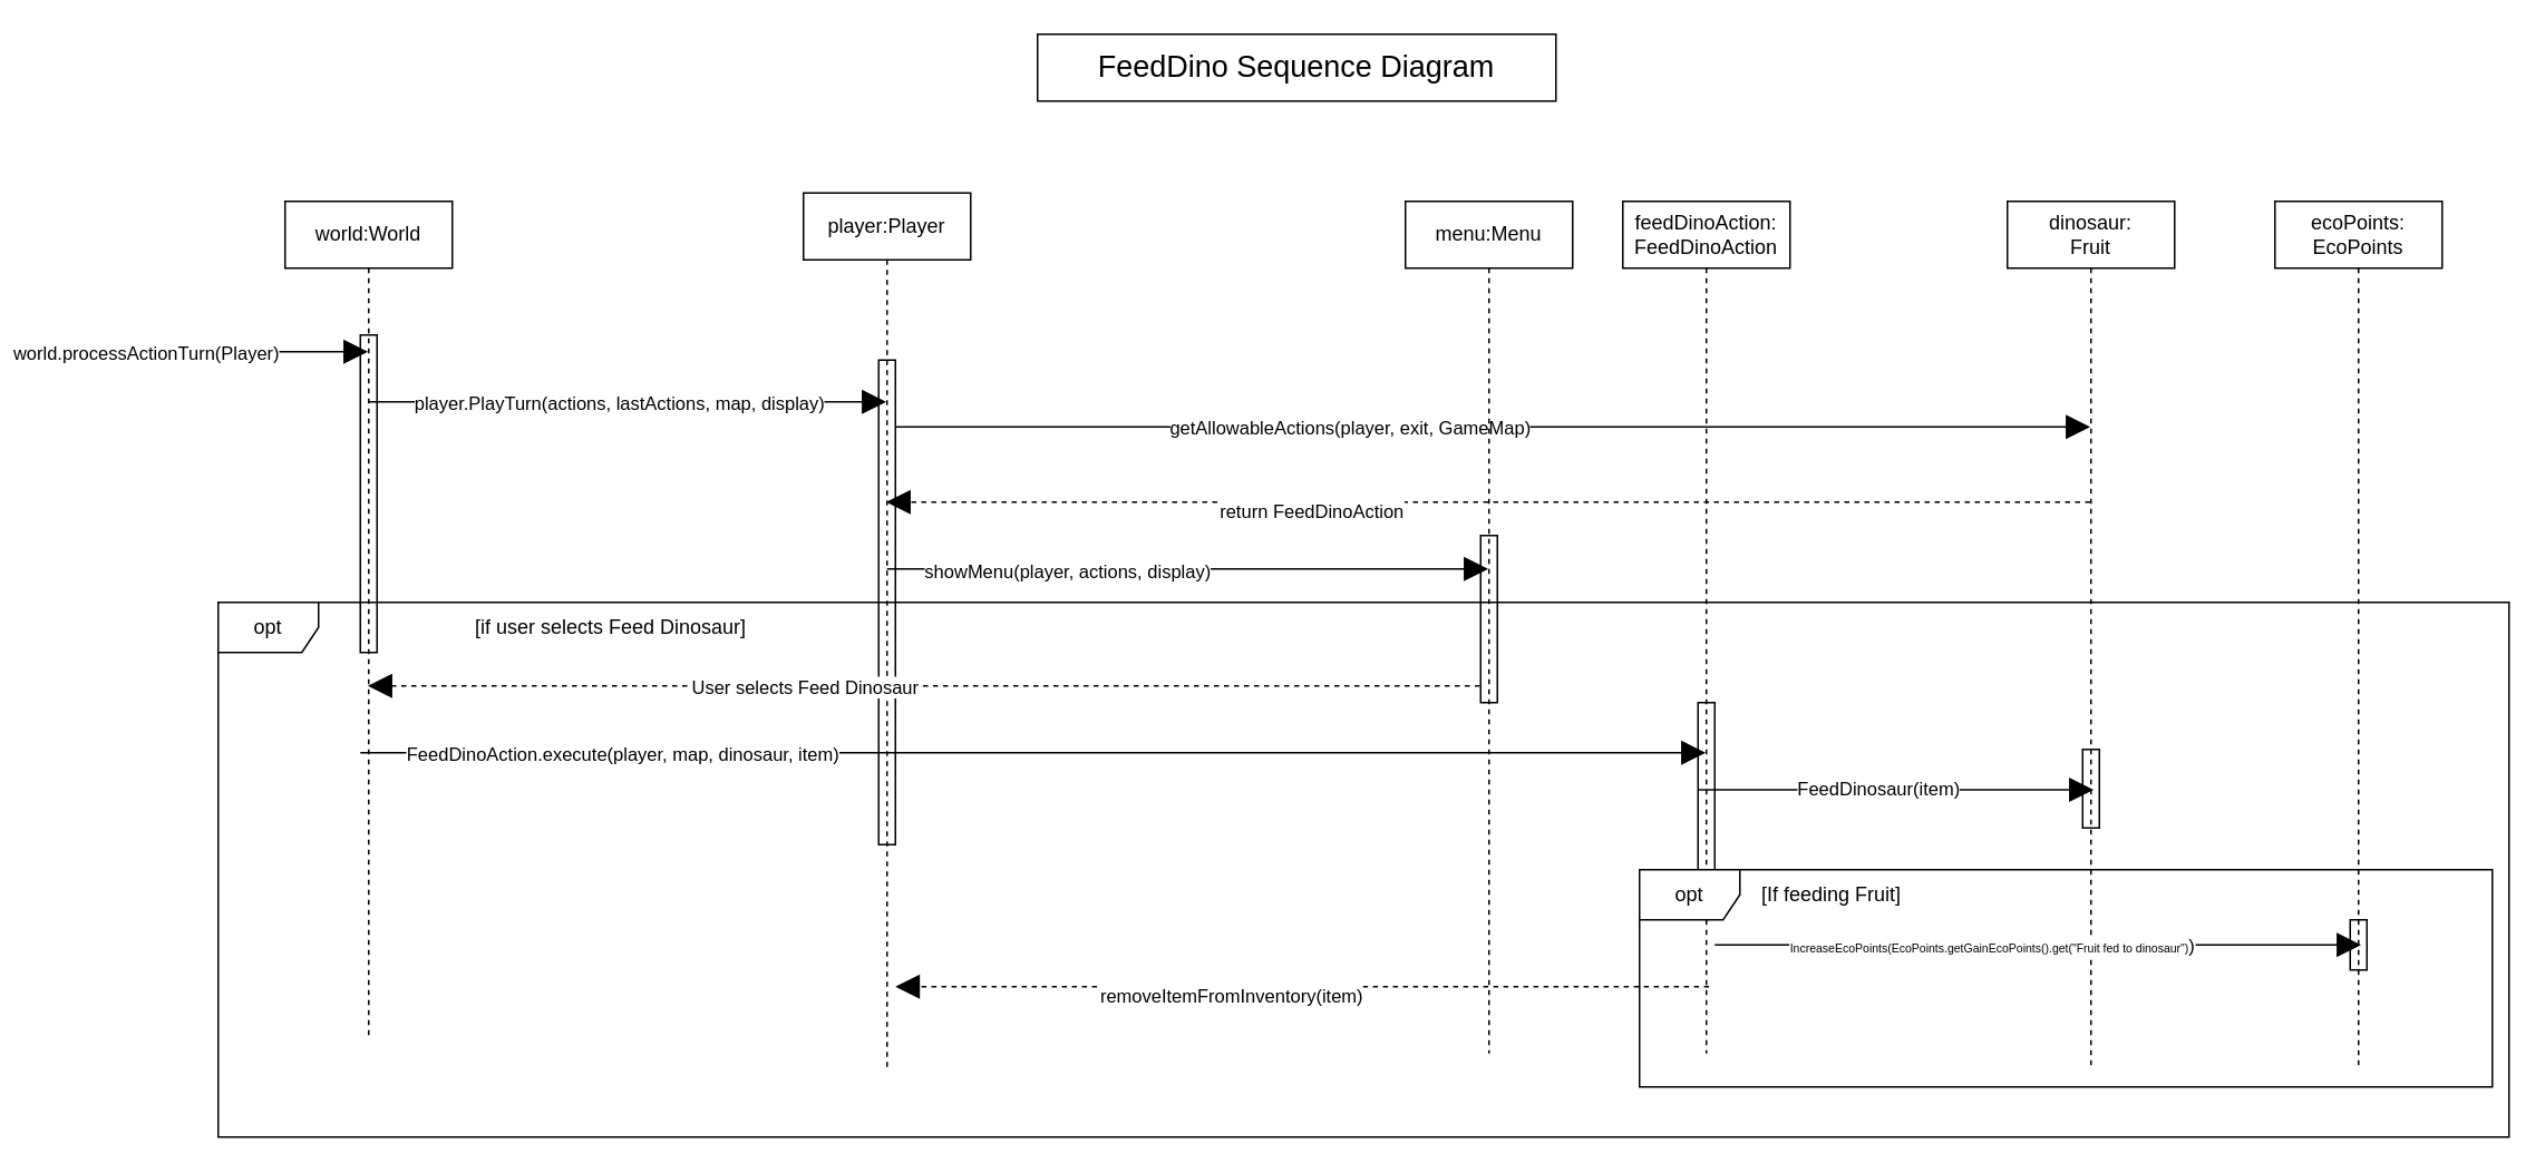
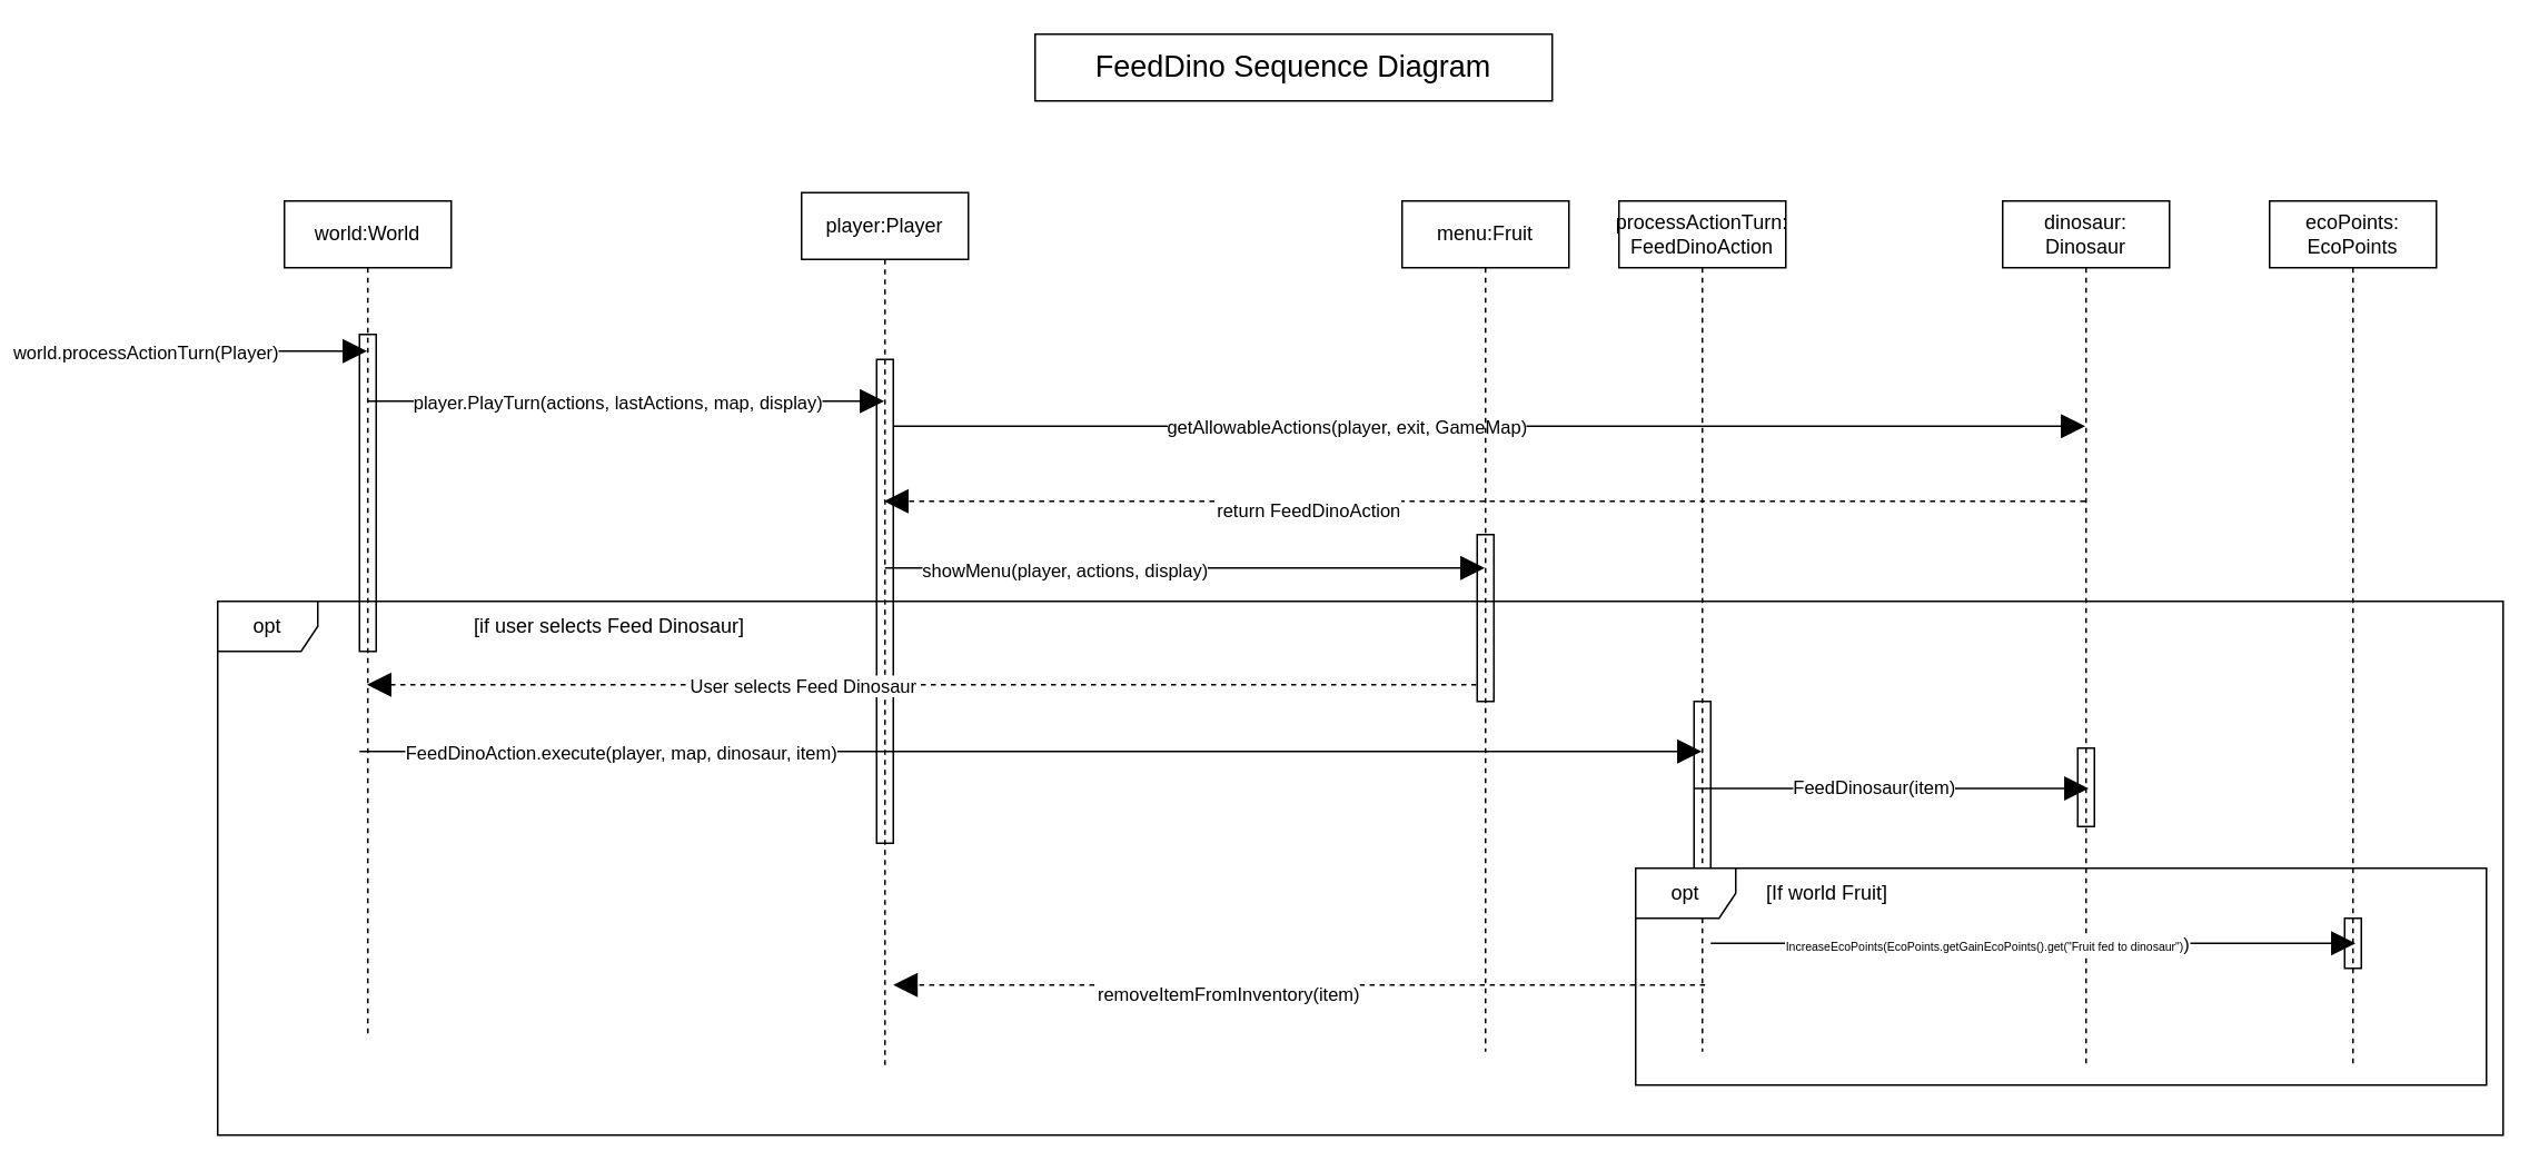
  <mxCell id="0" />
  <mxCell id="1" parent="0" />
  <mxCell id="2" value="world:World" style="shape=umlLifeline;perimeter=lifelinePerimeter;whiteSpace=wrap;html=1;container=1;collapsible=0;recursiveResize=0;outlineConnect=0;" parent="1" vertex="1"><mxGeometry x="170" y="120" width="100" height="500" as="geometry" /></mxCell>
  <mxCell id="3" value="" style="endArrow=block;endFill=1;endSize=12;html=1;" parent="2" target="6" edge="1"><mxGeometry width="160" relative="1" as="geometry"><mxPoint x="50" y="120" as="sourcePoint" /><mxPoint x="210" y="120" as="targetPoint" /></mxGeometry></mxCell>
  <mxCell id="4" value="player.PlayTurn(actions, lastActions, map, display)" style="edgeLabel;html=1;align=center;verticalAlign=middle;resizable=0;points=[];" parent="3" vertex="1" connectable="0"><mxGeometry x="-0.45" y="-1" relative="1" as="geometry"><mxPoint x="64" y="-1" as="offset" /></mxGeometry></mxCell>
  <mxCell id="5" value="" style="html=1;points=[];perimeter=orthogonalPerimeter;fillColor=none;" parent="2" vertex="1"><mxGeometry x="45" y="80" width="10" height="190" as="geometry" /></mxCell>
  <mxCell id="6" value="player:Player" style="shape=umlLifeline;perimeter=lifelinePerimeter;whiteSpace=wrap;html=1;container=1;collapsible=0;recursiveResize=0;outlineConnect=0;" parent="1" vertex="1"><mxGeometry x="480" y="115" width="100" height="525" as="geometry" /></mxCell>
  <mxCell id="7" value="" style="html=1;points=[];perimeter=orthogonalPerimeter;fillColor=none;" parent="6" vertex="1"><mxGeometry x="45" y="100" width="10" height="290" as="geometry" /></mxCell>
  <mxCell id="8" value="" style="endArrow=block;endFill=1;endSize=12;html=1;" parent="6" target="19" edge="1"><mxGeometry width="160" relative="1" as="geometry"><mxPoint x="55" y="140" as="sourcePoint" /><mxPoint x="279.5" y="140" as="targetPoint" /></mxGeometry></mxCell>
  <mxCell id="9" value="getAllowableActions(player, exit, GameMap)" style="edgeLabel;html=1;align=center;verticalAlign=middle;resizable=0;points=[];" parent="8" vertex="1" connectable="0"><mxGeometry x="-0.297" relative="1" as="geometry"><mxPoint x="20" as="offset" /></mxGeometry></mxCell>
  <mxCell id="10" value="" style="endArrow=block;endFill=1;endSize=12;html=1;" parent="6" target="23" edge="1"><mxGeometry width="160" relative="1" as="geometry"><mxPoint x="50" y="225" as="sourcePoint" /><mxPoint x="210" y="225" as="targetPoint" /></mxGeometry></mxCell>
  <mxCell id="11" value="showMenu(player, actions, display)" style="edgeLabel;html=1;align=center;verticalAlign=middle;resizable=0;points=[];" parent="10" vertex="1" connectable="0"><mxGeometry x="-0.405" y="-1" relative="1" as="geometry"><mxPoint as="offset" /></mxGeometry></mxCell>
  <mxCell id="12" value="" style="endArrow=block;endFill=1;endSize=12;html=1;" parent="1" target="2" edge="1"><mxGeometry width="160" relative="1" as="geometry"><mxPoint x="20" y="210" as="sourcePoint" /><mxPoint x="140" y="210" as="targetPoint" /></mxGeometry></mxCell>
  <mxCell id="13" value="world.processActionTurn(Player)" style="edgeLabel;html=1;align=center;verticalAlign=middle;resizable=0;points=[];" parent="12" vertex="1" connectable="0"><mxGeometry x="-0.579" relative="1" as="geometry"><mxPoint x="24" as="offset" /></mxGeometry></mxCell>
  <mxCell id="14" value="" style="endArrow=block;dashed=1;endFill=1;endSize=12;html=1;" parent="1" target="2" edge="1"><mxGeometry width="160" relative="1" as="geometry"><mxPoint x="884.5" y="410" as="sourcePoint" /><mxPoint x="580" y="410" as="targetPoint" /><Array as="points"><mxPoint x="725" y="410" /></Array></mxGeometry></mxCell>
  <mxCell id="15" value="User selects Feed Dinosaur" style="edgeLabel;html=1;align=center;verticalAlign=middle;resizable=0;points=[];" parent="14" vertex="1" connectable="0"><mxGeometry x="0.374" relative="1" as="geometry"><mxPoint x="53" as="offset" /></mxGeometry></mxCell>
  <mxCell id="16" value="opt" style="shape=umlFrame;whiteSpace=wrap;html=1;" parent="1" vertex="1"><mxGeometry x="130" y="360" width="1370" height="320" as="geometry" /></mxCell>
  <mxCell id="17" value="[if user selects Feed Dinosaur]" style="text;html=1;strokeColor=none;fillColor=none;align=center;verticalAlign=middle;whiteSpace=wrap;rounded=0;" parent="1" vertex="1"><mxGeometry x="280" y="365" width="170" height="20" as="geometry" /></mxCell>
- <mxCell id="18" value="feedDinoAction:&lt;br&gt;FeedDinoAction" style="shape=umlLifeline;perimeter=lifelinePerimeter;whiteSpace=wrap;html=1;container=1;collapsible=0;recursiveResize=0;outlineConnect=0;" parent="1" vertex="1"><mxGeometry x="970" y="120" width="100" height="510" as="geometry" /></mxCell>
- <mxCell id="19" value="dinosaur:&lt;br&gt;Fruit" style="shape=umlLifeline;perimeter=lifelinePerimeter;whiteSpace=wrap;html=1;container=1;collapsible=0;recursiveResize=0;outlineConnect=0;" parent="1" vertex="1"><mxGeometry x="1200" y="120" width="100" height="520" as="geometry" /></mxCell>
+ <mxCell id="18" value="processActionTurn:&lt;br&gt;FeedDinoAction" style="shape=umlLifeline;perimeter=lifelinePerimeter;whiteSpace=wrap;html=1;container=1;collapsible=0;recursiveResize=0;outlineConnect=0;" parent="1" vertex="1"><mxGeometry x="970" y="120" width="100" height="510" as="geometry" /></mxCell>
+ <mxCell id="19" value="dinosaur:&lt;br&gt;Dinosaur" style="shape=umlLifeline;perimeter=lifelinePerimeter;whiteSpace=wrap;html=1;container=1;collapsible=0;recursiveResize=0;outlineConnect=0;" parent="1" vertex="1"><mxGeometry x="1200" y="120" width="100" height="520" as="geometry" /></mxCell>
  <mxCell id="20" value="" style="html=1;points=[];perimeter=orthogonalPerimeter;fillColor=none;" parent="19" vertex="1"><mxGeometry x="45" y="328" width="10" height="47" as="geometry" /></mxCell>
  <mxCell id="21" value="" style="endArrow=block;dashed=1;endFill=1;endSize=12;html=1;" parent="1" edge="1"><mxGeometry width="160" relative="1" as="geometry"><mxPoint x="1021.55" y="590" as="sourcePoint" /><mxPoint x="535" y="590" as="targetPoint" /><Array as="points"><mxPoint x="775.19" y="590" /></Array></mxGeometry></mxCell>
  <mxCell id="22" value="removeItemFromInventory(item)" style="edgeLabel;html=1;align=center;verticalAlign=middle;resizable=0;points=[];" parent="21" vertex="1" connectable="0"><mxGeometry x="0.545" y="-3" relative="1" as="geometry"><mxPoint x="90" y="8" as="offset" /></mxGeometry></mxCell>
- <mxCell id="23" value="menu:Menu" style="shape=umlLifeline;perimeter=lifelinePerimeter;whiteSpace=wrap;html=1;container=1;collapsible=0;recursiveResize=0;outlineConnect=0;fillColor=none;" parent="1" vertex="1"><mxGeometry x="840" y="120" width="100" height="510" as="geometry" /></mxCell>
+ <mxCell id="23" value="menu:Fruit" style="shape=umlLifeline;perimeter=lifelinePerimeter;whiteSpace=wrap;html=1;container=1;collapsible=0;recursiveResize=0;outlineConnect=0;fillColor=none;" parent="1" vertex="1"><mxGeometry x="840" y="120" width="100" height="510" as="geometry" /></mxCell>
  <mxCell id="24" value="" style="html=1;points=[];perimeter=orthogonalPerimeter;fillColor=none;" parent="23" vertex="1"><mxGeometry x="45" y="200" width="10" height="100" as="geometry" /></mxCell>
  <mxCell id="25" value="" style="endArrow=block;endFill=1;endSize=12;html=1;" parent="1" target="18" edge="1"><mxGeometry width="160" relative="1" as="geometry"><mxPoint x="215" y="450" as="sourcePoint" /><mxPoint x="944.5" y="450" as="targetPoint" /></mxGeometry></mxCell>
  <mxCell id="26" value="FeedDinoAction.execute(player, map, dinosaur, item)" style="edgeLabel;html=1;align=center;verticalAlign=middle;resizable=0;points=[];" parent="25" vertex="1" connectable="0"><mxGeometry x="-0.689" y="-2" relative="1" as="geometry"><mxPoint x="31" y="-2" as="offset" /></mxGeometry></mxCell>
  <mxCell id="27" value="" style="html=1;points=[];perimeter=orthogonalPerimeter;fillColor=none;" parent="1" vertex="1"><mxGeometry x="1015" y="420" width="10" height="105" as="geometry" /></mxCell>
  <mxCell id="28" value="" style="endArrow=block;endFill=1;endSize=12;html=1;" parent="1" edge="1"><mxGeometry width="160" relative="1" as="geometry"><mxPoint x="1015" y="472.16" as="sourcePoint" /><mxPoint x="1251.5" y="472.16" as="targetPoint" /></mxGeometry></mxCell>
  <mxCell id="29" value="FeedDinosaur(item)" style="edgeLabel;html=1;align=center;verticalAlign=middle;resizable=0;points=[];" parent="28" vertex="1" connectable="0"><mxGeometry x="-0.293" y="1" relative="1" as="geometry"><mxPoint x="23" as="offset" /></mxGeometry></mxCell>
  <mxCell id="30" value="ecoPoints:&lt;br&gt;EcoPoints" style="shape=umlLifeline;perimeter=lifelinePerimeter;whiteSpace=wrap;html=1;container=1;collapsible=0;recursiveResize=0;outlineConnect=0;" parent="1" vertex="1"><mxGeometry x="1360" y="120" width="100" height="520" as="geometry" /></mxCell>
  <mxCell id="31" value="" style="html=1;points=[];perimeter=orthogonalPerimeter;fillColor=none;" parent="30" vertex="1"><mxGeometry x="45" y="430" width="10" height="30" as="geometry" /></mxCell>
  <mxCell id="32" value="" style="endArrow=block;endFill=1;endSize=12;html=1;exitX=0.8;exitY=0.857;exitDx=0;exitDy=0;exitPerimeter=0;" parent="1" edge="1"><mxGeometry width="160" relative="1" as="geometry"><mxPoint x="1025" y="565.005" as="sourcePoint" /><mxPoint x="1411.5" y="565.02" as="targetPoint" /><Array as="points"><mxPoint x="1222" y="565.02" /></Array></mxGeometry></mxCell>
  <mxCell id="33" value="&lt;font style=&quot;font-size: 7px&quot;&gt;IncreaseEcoPoints(EcoPoints.getGainEcoPoints().get(&quot;Fruit fed to dinosaur&quot;)&lt;/font&gt;)" style="edgeLabel;html=1;align=center;verticalAlign=middle;resizable=0;points=[];" parent="32" vertex="1" connectable="0"><mxGeometry x="-0.367" y="1" relative="1" as="geometry"><mxPoint x="43" y="1" as="offset" /></mxGeometry></mxCell>
  <mxCell id="34" value="" style="endArrow=block;dashed=1;endFill=1;endSize=12;html=1;" parent="1" source="19" target="6" edge="1"><mxGeometry width="160" relative="1" as="geometry"><mxPoint x="1252.05" y="301.85" as="sourcePoint" /><mxPoint x="760" y="300" as="targetPoint" /><Array as="points"><mxPoint x="1000.19" y="300" /></Array></mxGeometry></mxCell>
  <mxCell id="35" value="return FeedDinoAction" style="edgeLabel;html=1;align=center;verticalAlign=middle;resizable=0;points=[];" parent="34" vertex="1" connectable="0"><mxGeometry x="0.545" y="-3" relative="1" as="geometry"><mxPoint x="90" y="8" as="offset" /></mxGeometry></mxCell>
  <mxCell id="36" value="&lt;font style=&quot;font-size: 18px&quot;&gt;FeedDino Sequence Diagram&lt;/font&gt;" style="rounded=0;whiteSpace=wrap;html=1;" parent="1" vertex="1"><mxGeometry x="620" y="20" width="310" height="40" as="geometry" /></mxCell>
  <mxCell id="37" value="opt" style="shape=umlFrame;whiteSpace=wrap;html=1;" parent="1" vertex="1"><mxGeometry x="980" y="520" width="510" height="130" as="geometry" /></mxCell>
- <mxCell id="38" value="[If feeding Fruit]" style="text;html=1;strokeColor=none;fillColor=none;align=center;verticalAlign=middle;whiteSpace=wrap;rounded=0;" parent="1" vertex="1"><mxGeometry x="1040" y="525" width="110" height="20" as="geometry" /></mxCell>
+ <mxCell id="38" value="[If world Fruit]" style="text;html=1;strokeColor=none;fillColor=none;align=center;verticalAlign=middle;whiteSpace=wrap;rounded=0;" parent="1" vertex="1"><mxGeometry x="1040" y="525" width="110" height="20" as="geometry" /></mxCell>
